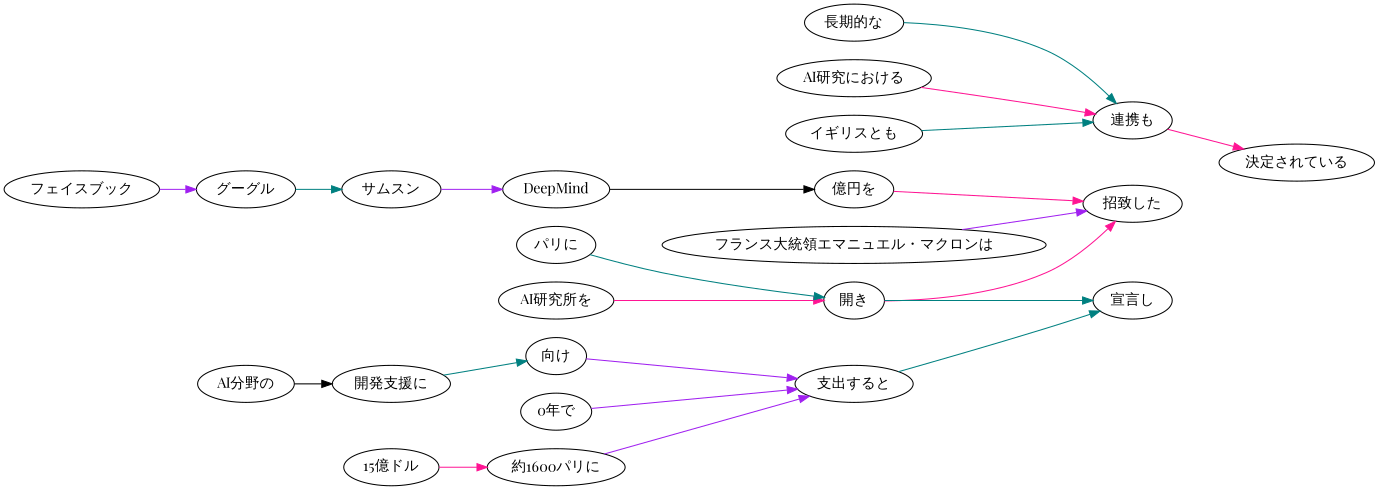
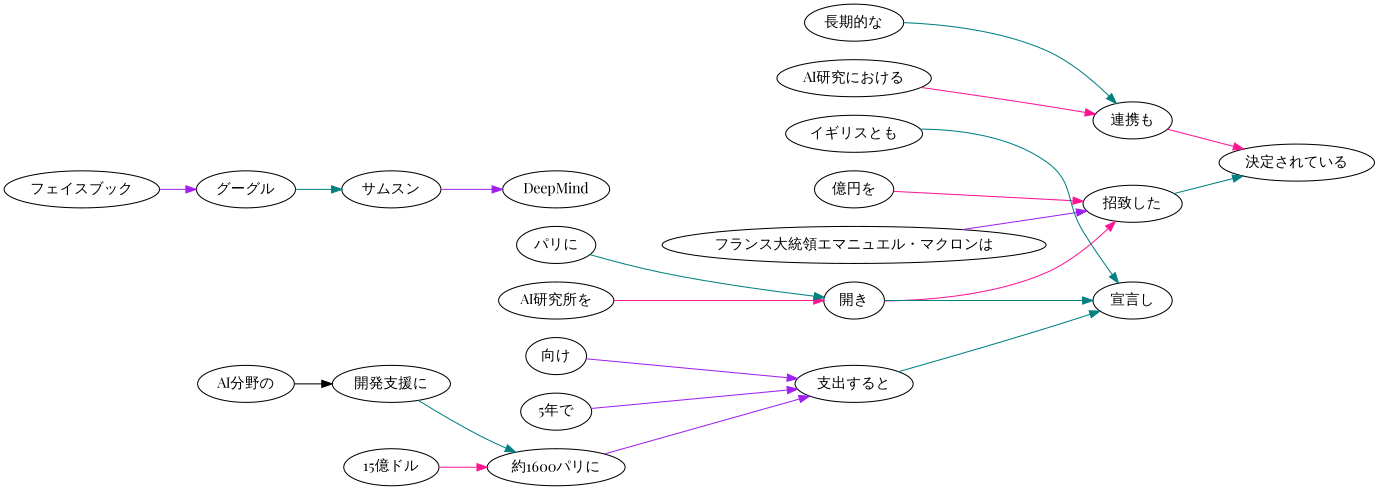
  digraph {
    fontname="Playfair Display"
    rankdir=LR
    node [fontname="Playfair Display"]
    edge [color=teal fontname="Playfair Display"]
    n1 [label="フランス大統領エマニュエル・マクロンは"]
    n2 [label="招致した"]
    n3 [label="決定されている"]
    n4 [label="AI分野の"]
    n5 [label="開発支援に"]
    n6 [label="向け"]
    n7 [label="支出すると"]
    n8 [label="宣言し"]
-   n9 [label="0年で"]
+   n9 [label="5年で"]
    n10 [label="15億ドル"]
    n11 [label="約1600パリに"]
    n12 [label="開き"]
    n13 [label="AI研究所を"]
    n14 [label="パリに"]
    n15 [label="フェイスブック"]
    n16 [label="グーグル"]
    n17 [label="サムスン"]
    n18 [label=DeepMind]
    n19 [label="億円を"]
    n20 [label="イギリスとも"]
    n21 [label="連携も"]
    n22 [label="AI研究における"]
    n23 [label="長期的な"]
    n1 -> n2 [color=purple]
+   n2 -> n3
    n4 -> n5 [color=black]
-   n5 -> n6
+   n5 -> n11
    n6 -> n7 [color=purple]
    n7 -> n8
    n9 -> n7 [color=purple]
    n10 -> n11 [color=deeppink]
    n11 -> n7 [color=purple]
    n12 -> n2 [color=deeppink]
    n12 -> n8
    n13 -> n12 [color=deeppink]
    n14 -> n12
    n15 -> n16 [color=purple]
    n16 -> n17
    n17 -> n18 [color=purple]
-   n18 -> n19 [color=black]
    n19 -> n2 [color=deeppink]
-   n20 -> n21
+   n20 -> n8
    n21 -> n3 [color=deeppink]
    n22 -> n21 [color=deeppink]
    n23 -> n21
  }
